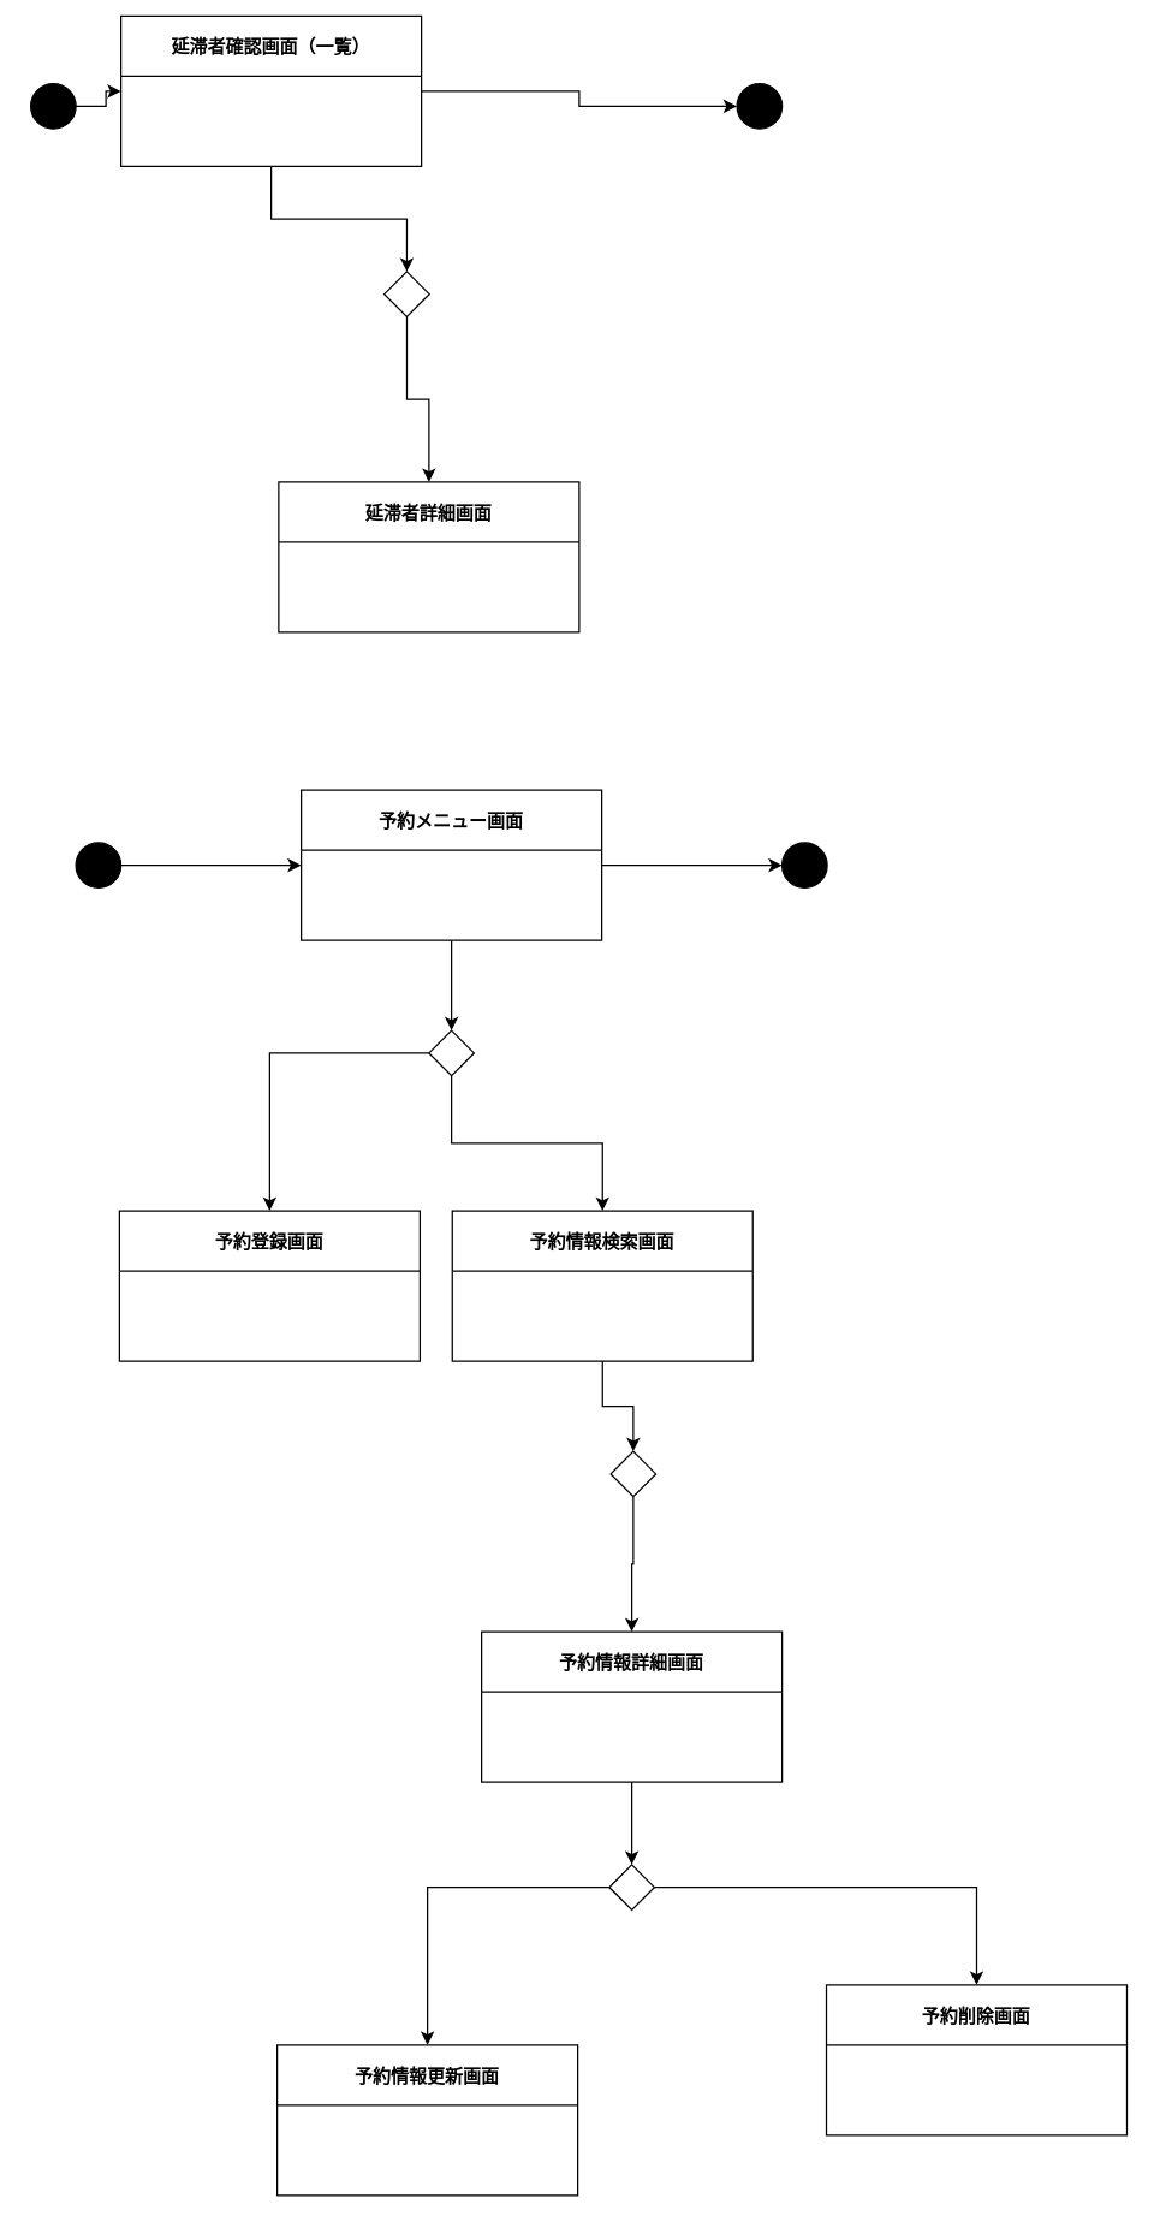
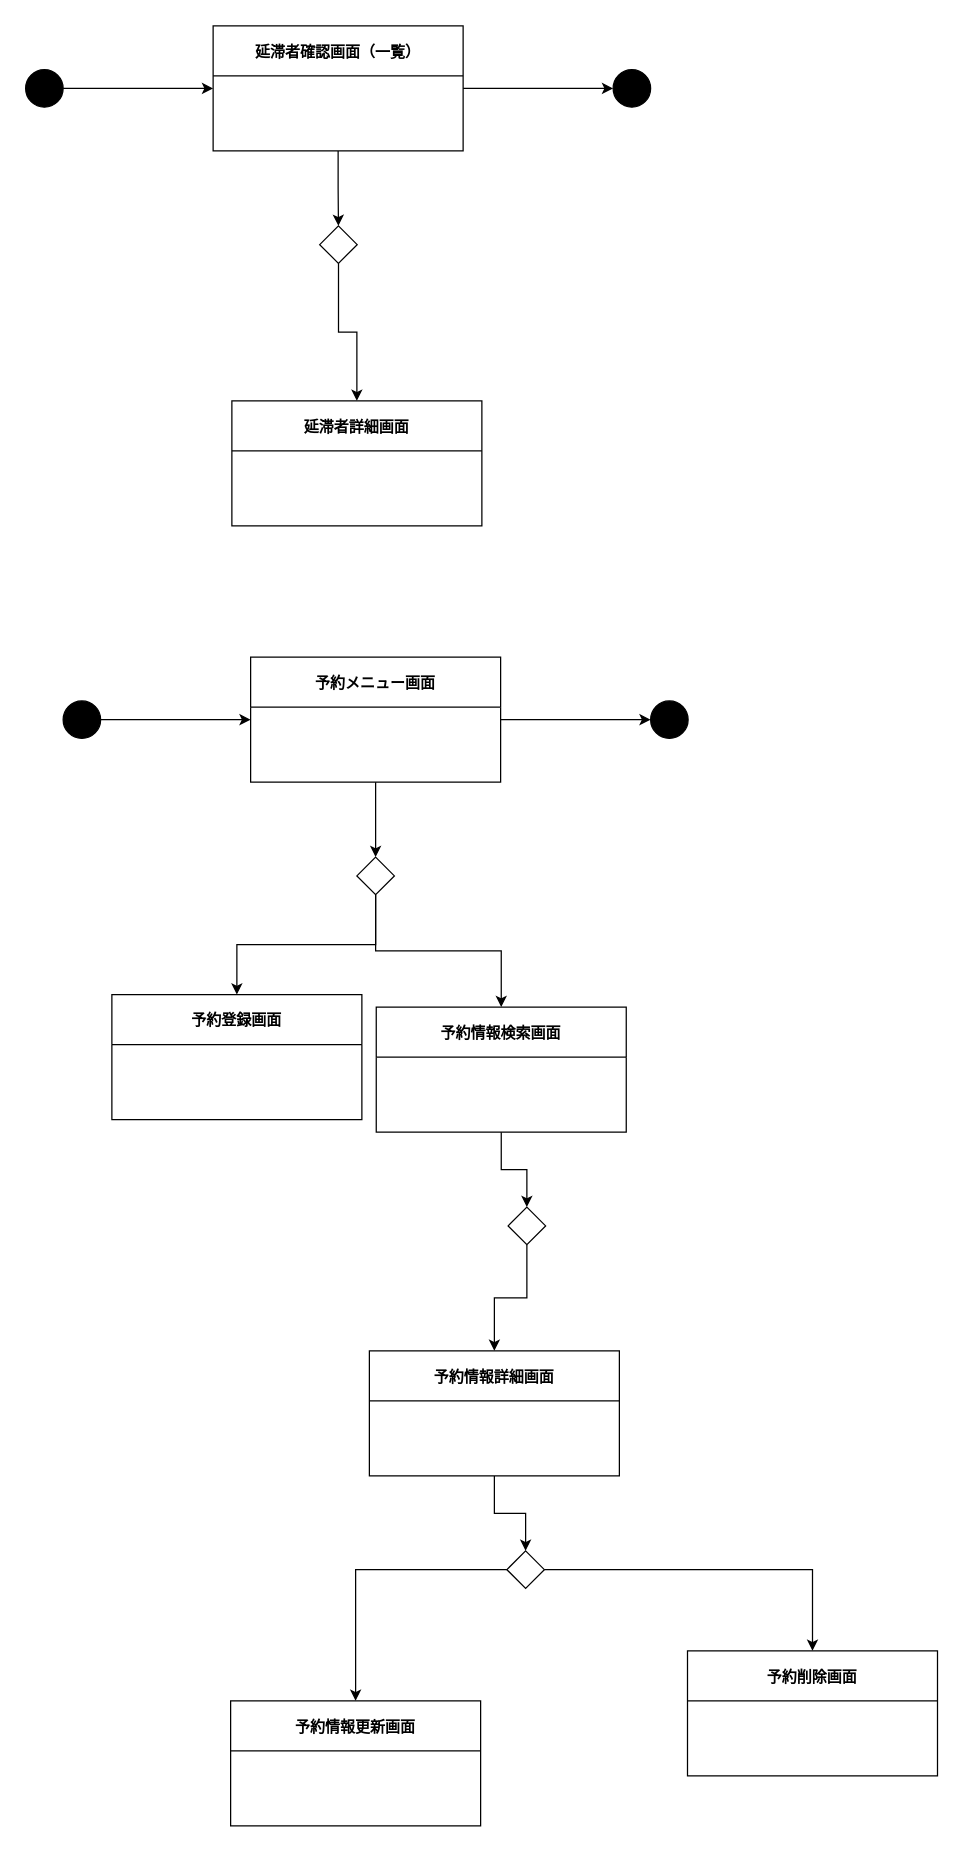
  <mxCell id="0" />
  <mxCell id="1" parent="0" />
  <mxCell id="2" style="edgeStyle=orthogonalEdgeStyle;rounded=0;orthogonalLoop=1;jettySize=auto;html=1;" edge="1" parent="1" source="4" target="7"><mxGeometry relative="1" as="geometry" /></mxCell>
  <mxCell id="3" style="edgeStyle=orthogonalEdgeStyle;rounded=0;orthogonalLoop=1;jettySize=auto;html=1;entryX=0.5;entryY=0;entryDx=0;entryDy=0;" edge="1" parent="1" source="4" target="25"><mxGeometry relative="1" as="geometry" /></mxCell>
- <mxCell id="4" value="延滞者確認画面（一覧）" style="swimlane;startSize=40;" vertex="1" parent="1"><mxGeometry x="80" y="10" width="200" height="100" as="geometry" /></mxCell>
+ <mxCell id="4" value="延滞者確認画面（一覧）" style="swimlane;startSize=40;" vertex="1" parent="1"><mxGeometry x="170" y="20" width="200" height="100" as="geometry" /></mxCell>
  <mxCell id="5" style="edgeStyle=orthogonalEdgeStyle;rounded=0;orthogonalLoop=1;jettySize=auto;html=1;entryX=0;entryY=0.5;entryDx=0;entryDy=0;" edge="1" parent="1" source="6" target="4"><mxGeometry relative="1" as="geometry" /></mxCell>
  <mxCell id="6" value="" style="ellipse;whiteSpace=wrap;html=1;aspect=fixed;fillColor=#000000;" vertex="1" parent="1"><mxGeometry x="20" y="55" width="30" height="30" as="geometry" /></mxCell>
  <mxCell id="7" value="" style="ellipse;whiteSpace=wrap;html=1;aspect=fixed;fillColor=#000000;" vertex="1" parent="1"><mxGeometry x="490" y="55" width="30" height="30" as="geometry" /></mxCell>
  <mxCell id="8" style="edgeStyle=orthogonalEdgeStyle;rounded=0;orthogonalLoop=1;jettySize=auto;html=1;" edge="1" parent="1" source="10" target="13"><mxGeometry relative="1" as="geometry" /></mxCell>
  <mxCell id="9" style="edgeStyle=orthogonalEdgeStyle;rounded=0;orthogonalLoop=1;jettySize=auto;html=1;" edge="1" parent="1" source="10" target="16"><mxGeometry relative="1" as="geometry" /></mxCell>
  <mxCell id="10" value="予約メニュー画面" style="swimlane;startSize=40;" vertex="1" parent="1"><mxGeometry x="200" y="525" width="200" height="100" as="geometry" /></mxCell>
  <mxCell id="11" style="edgeStyle=orthogonalEdgeStyle;rounded=0;orthogonalLoop=1;jettySize=auto;html=1;entryX=0;entryY=0.5;entryDx=0;entryDy=0;" edge="1" parent="1" source="12" target="10"><mxGeometry relative="1" as="geometry" /></mxCell>
  <mxCell id="12" value="" style="ellipse;whiteSpace=wrap;html=1;aspect=fixed;fillColor=#000000;" vertex="1" parent="1"><mxGeometry x="50" y="560" width="30" height="30" as="geometry" /></mxCell>
  <mxCell id="13" value="" style="ellipse;whiteSpace=wrap;html=1;aspect=fixed;fillColor=#000000;" vertex="1" parent="1"><mxGeometry x="520" y="560" width="30" height="30" as="geometry" /></mxCell>
  <mxCell id="14" style="edgeStyle=orthogonalEdgeStyle;rounded=0;orthogonalLoop=1;jettySize=auto;html=1;" edge="1" parent="1" source="16" target="18"><mxGeometry relative="1" as="geometry" /></mxCell>
  <mxCell id="15" style="edgeStyle=orthogonalEdgeStyle;rounded=0;orthogonalLoop=1;jettySize=auto;html=1;" edge="1" parent="1" source="16" target="19"><mxGeometry relative="1" as="geometry" /></mxCell>
  <mxCell id="16" value="" style="rhombus;whiteSpace=wrap;html=1;fillColor=#FFFFFF;" vertex="1" parent="1"><mxGeometry x="285" y="685" width="30" height="30" as="geometry" /></mxCell>
  <mxCell id="17" style="edgeStyle=orthogonalEdgeStyle;rounded=0;orthogonalLoop=1;jettySize=auto;html=1;entryX=0.5;entryY=0;entryDx=0;entryDy=0;" edge="1" parent="1" source="18" target="23"><mxGeometry relative="1" as="geometry" /></mxCell>
  <mxCell id="18" value="予約情報検索画面" style="swimlane;startSize=40;" vertex="1" parent="1"><mxGeometry x="300.5" y="805" width="200" height="100" as="geometry" /></mxCell>
- <mxCell id="19" value="予約登録画面" style="swimlane;startSize=40;" vertex="1" parent="1"><mxGeometry x="79" y="805" width="200" height="100" as="geometry" /></mxCell>
+ <mxCell id="19" value="予約登録画面" style="swimlane;startSize=40;" vertex="1" parent="1"><mxGeometry x="89" y="795" width="200" height="100" as="geometry" /></mxCell>
  <mxCell id="20" style="edgeStyle=orthogonalEdgeStyle;rounded=0;orthogonalLoop=1;jettySize=auto;html=1;entryX=0.5;entryY=0;entryDx=0;entryDy=0;" edge="1" parent="1" source="21" target="31"><mxGeometry relative="1" as="geometry" /></mxCell>
- <mxCell id="21" value="予約情報詳細画面" style="swimlane;startSize=40;" vertex="1" parent="1"><mxGeometry x="320" y="1085" width="200" height="100" as="geometry" /></mxCell>
+ <mxCell id="21" value="予約情報詳細画面" style="swimlane;startSize=40;" vertex="1" parent="1"><mxGeometry x="295" y="1080" width="200" height="100" as="geometry" /></mxCell>
  <mxCell id="22" style="edgeStyle=orthogonalEdgeStyle;rounded=0;orthogonalLoop=1;jettySize=auto;html=1;" edge="1" parent="1" source="23" target="21"><mxGeometry relative="1" as="geometry" /></mxCell>
  <mxCell id="23" value="" style="rhombus;whiteSpace=wrap;html=1;fillColor=#FFFFFF;" vertex="1" parent="1"><mxGeometry x="406" y="965" width="30" height="30" as="geometry" /></mxCell>
  <mxCell id="24" style="edgeStyle=orthogonalEdgeStyle;rounded=0;orthogonalLoop=1;jettySize=auto;html=1;entryX=0.5;entryY=0;entryDx=0;entryDy=0;" edge="1" parent="1" source="25" target="26"><mxGeometry relative="1" as="geometry" /></mxCell>
  <mxCell id="25" value="" style="rhombus;whiteSpace=wrap;html=1;fillColor=#FFFFFF;" vertex="1" parent="1"><mxGeometry x="255.25" y="180" width="30" height="30" as="geometry" /></mxCell>
  <mxCell id="26" value="延滞者詳細画面" style="swimlane;startSize=40;" vertex="1" parent="1"><mxGeometry x="185" y="320" width="200" height="100" as="geometry" /></mxCell>
  <mxCell id="27" value="予約削除画面" style="swimlane;startSize=40;" vertex="1" parent="1"><mxGeometry x="549.5" y="1320" width="200" height="100" as="geometry" /></mxCell>
  <mxCell id="28" value="予約情報更新画面" style="swimlane;startSize=40;" vertex="1" parent="1"><mxGeometry x="184" y="1360" width="200" height="100" as="geometry" /></mxCell>
  <mxCell id="29" style="edgeStyle=orthogonalEdgeStyle;rounded=0;orthogonalLoop=1;jettySize=auto;html=1;" edge="1" parent="1" source="31" target="28"><mxGeometry relative="1" as="geometry" /></mxCell>
  <mxCell id="30" style="edgeStyle=orthogonalEdgeStyle;rounded=0;orthogonalLoop=1;jettySize=auto;html=1;" edge="1" parent="1" source="31" target="27"><mxGeometry relative="1" as="geometry" /></mxCell>
  <mxCell id="31" value="" style="rhombus;whiteSpace=wrap;html=1;fillColor=#FFFFFF;" vertex="1" parent="1"><mxGeometry x="405" y="1240" width="30" height="30" as="geometry" /></mxCell>
